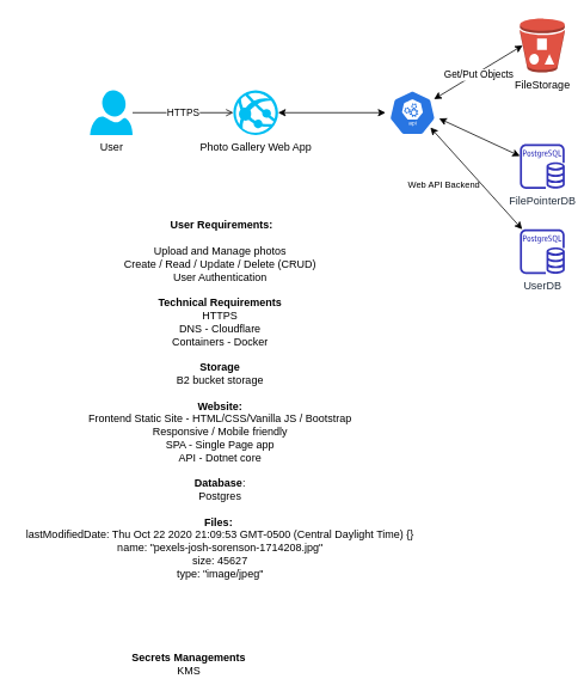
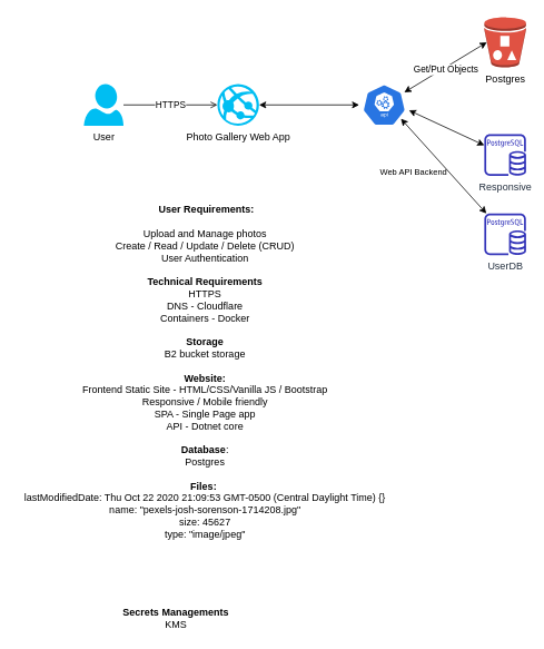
  <mxCell id="0" />
  <mxCell id="1" parent="0" />
  <mxCell id="2" value="&lt;b&gt;&amp;nbsp;User Requirements:&lt;br&gt;&lt;/b&gt;&amp;nbsp;&lt;br&gt;Upload and Manage photos&lt;br&gt;Create / Read / Update / Delete (CRUD)&lt;br&gt;User Authentication&lt;br&gt;&lt;br&gt;&lt;b&gt;Technical Requirements&lt;br&gt;&lt;/b&gt;HTTPS&lt;br&gt;DNS - Cloudflare&lt;br&gt;Containers - Docker&lt;br&gt;&lt;br&gt;&lt;b&gt;Storage&lt;/b&gt;&lt;br&gt;B2 bucket storage&lt;br&gt;&lt;br&gt;&lt;b&gt;Website:&lt;br&gt;&lt;/b&gt;Frontend Static Site - HTML/CSS/Vanilla JS / Bootstrap&lt;br&gt;Responsive / Mobile friendly&lt;br&gt;SPA - Single Page app&lt;br&gt;API - Dotnet core&lt;br&gt;&lt;br&gt;&lt;b&gt;Database&lt;/b&gt;:&lt;br&gt;Postgres&lt;br&gt;&lt;br&gt;&lt;b&gt;Files:&amp;nbsp;&lt;br&gt;&lt;/b&gt;&lt;span&gt;lastModifiedDate: Thu Oct 22 2020 21:09:53 GMT-0500 (Central Daylight Time) {}&lt;/span&gt;&lt;div&gt;name: &quot;pexels-josh-sorenson-1714208.jpg&quot;&lt;/div&gt;&lt;div&gt;size: 45627&lt;/div&gt;&lt;div&gt;type: &quot;image/jpeg&quot;&lt;/div&gt;" style="text;html=1;resizable=0;autosize=1;align=center;verticalAlign=middle;points=[];fillColor=none;strokeColor=none;rounded=0;" vertex="1" parent="1"><mxGeometry x="20" y="250" width="450" height="390" as="geometry" /></mxCell>
  <mxCell id="3" value="HTTPS" style="edgeStyle=orthogonalEdgeStyle;rounded=0;orthogonalLoop=1;jettySize=auto;html=1;entryX=0;entryY=0.5;entryDx=0;entryDy=0;entryPerimeter=0;endArrow=open;" edge="1" parent="1" source="4" target="5"><mxGeometry relative="1" as="geometry" /></mxCell>
  <mxCell id="4" value="User" style="verticalLabelPosition=bottom;html=1;verticalAlign=top;align=center;strokeColor=none;fillColor=#00BEF2;shape=mxgraph.azure.user;" vertex="1" parent="1"><mxGeometry x="100" y="100" width="47.5" height="50" as="geometry" /></mxCell>
  <mxCell id="5" value="Photo Gallery Web App" style="verticalLabelPosition=bottom;html=1;verticalAlign=top;align=center;strokeColor=none;fillColor=#00BEF2;shape=mxgraph.azure.azure_website;pointerEvents=1;" vertex="1" parent="1"><mxGeometry x="260" y="100" width="50" height="50" as="geometry" /></mxCell>
- <mxCell id="6" value="FileStorage" style="outlineConnect=0;dashed=0;verticalLabelPosition=bottom;verticalAlign=top;align=center;html=1;shape=mxgraph.aws3.bucket_with_objects;fillColor=#E05243;gradientColor=none;" vertex="1" parent="1"><mxGeometry x="580" y="20" width="50" height="60" as="geometry" /></mxCell>
+ <mxCell id="6" value="Postgres" style="outlineConnect=0;dashed=0;verticalLabelPosition=bottom;verticalAlign=top;align=center;html=1;shape=mxgraph.aws3.bucket_with_objects;fillColor=#E05243;gradientColor=none;" vertex="1" parent="1"><mxGeometry x="580" y="20" width="50" height="60" as="geometry" /></mxCell>
  <mxCell id="7" value="" style="endArrow=classic;startArrow=classic;html=1;entryX=0.06;entryY=0.5;entryDx=0;entryDy=0;entryPerimeter=0;exitX=0.9;exitY=0.2;exitDx=0;exitDy=0;exitPerimeter=0;" edge="1" parent="1" source="9" target="6"><mxGeometry width="50" height="50" relative="1" as="geometry"><mxPoint x="340" y="190" as="sourcePoint" /><mxPoint x="390" y="140" as="targetPoint" /></mxGeometry></mxCell>
  <mxCell id="8" value="Get/Put Objects" style="edgeLabel;html=1;align=center;verticalAlign=middle;resizable=0;points=[];" vertex="1" connectable="0" parent="7"><mxGeometry x="-0.014" y="-2" relative="1" as="geometry"><mxPoint as="offset" /></mxGeometry></mxCell>
  <mxCell id="9" value="" style="html=1;dashed=0;whitespace=wrap;fillColor=#2875E2;strokeColor=#ffffff;points=[[0.005,0.63,0],[0.1,0.2,0],[0.9,0.2,0],[0.5,0,0],[0.995,0.63,0],[0.72,0.99,0],[0.5,1,0],[0.28,0.99,0]];shape=mxgraph.kubernetes.icon;prIcon=api" vertex="1" parent="1"><mxGeometry x="430" y="100" width="60" height="50" as="geometry" /></mxCell>
  <mxCell id="10" value="" style="endArrow=classic;startArrow=classic;html=1;exitX=1;exitY=0.5;exitDx=0;exitDy=0;exitPerimeter=0;" edge="1" parent="1" source="5"><mxGeometry width="50" height="50" relative="1" as="geometry"><mxPoint x="340" y="170" as="sourcePoint" /><mxPoint x="430" y="125" as="targetPoint" /></mxGeometry></mxCell>
  <mxCell id="11" value="&lt;font style=&quot;font-size: 10px&quot;&gt;Web API Backend&lt;/font&gt;" style="text;html=1;resizable=0;autosize=1;align=center;verticalAlign=middle;points=[];fillColor=none;strokeColor=none;rounded=0;" vertex="1" parent="1"><mxGeometry x="445" y="195" width="100" height="20" as="geometry" /></mxCell>
- <mxCell id="12" value="FilePointerDB" style="outlineConnect=0;fontColor=#232F3E;gradientColor=none;fillColor=#3334B9;strokeColor=none;dashed=0;verticalLabelPosition=bottom;verticalAlign=top;align=center;html=1;fontSize=12;fontStyle=0;aspect=fixed;pointerEvents=1;shape=mxgraph.aws4.rds_postgresql_instance;" vertex="1" parent="1"><mxGeometry x="580" y="160" width="50" height="50" as="geometry" /></mxCell>
+ <mxCell id="12" value="Responsive" style="outlineConnect=0;fontColor=#232F3E;gradientColor=none;fillColor=#3334B9;strokeColor=none;dashed=0;verticalLabelPosition=bottom;verticalAlign=top;align=center;html=1;fontSize=12;fontStyle=0;aspect=fixed;pointerEvents=1;shape=mxgraph.aws4.rds_postgresql_instance;" vertex="1" parent="1"><mxGeometry x="580" y="160" width="50" height="50" as="geometry" /></mxCell>
  <mxCell id="13" value="UserDB" style="outlineConnect=0;fontColor=#232F3E;gradientColor=none;fillColor=#3334B9;strokeColor=none;dashed=0;verticalLabelPosition=bottom;verticalAlign=top;align=center;html=1;fontSize=12;fontStyle=0;aspect=fixed;pointerEvents=1;shape=mxgraph.aws4.rds_postgresql_instance;" vertex="1" parent="1"><mxGeometry x="580" y="255" width="50" height="50" as="geometry" /></mxCell>
  <mxCell id="14" value="" style="endArrow=classic;startArrow=classic;html=1;entryX=0.995;entryY=0.63;entryDx=0;entryDy=0;entryPerimeter=0;" edge="1" parent="1" source="12" target="9"><mxGeometry width="50" height="50" relative="1" as="geometry"><mxPoint x="490" y="280" as="sourcePoint" /><mxPoint x="540" y="230" as="targetPoint" /></mxGeometry></mxCell>
  <mxCell id="15" value="" style="endArrow=classic;startArrow=classic;html=1;entryX=0.833;entryY=0.83;entryDx=0;entryDy=0;entryPerimeter=0;" edge="1" parent="1" source="13" target="9"><mxGeometry width="50" height="50" relative="1" as="geometry"><mxPoint x="590" y="183.4" as="sourcePoint" /><mxPoint x="499.7" y="141.5" as="targetPoint" /></mxGeometry></mxCell>
  <mxCell id="16" value="&lt;b&gt;Secrets Managements&lt;/b&gt;&lt;br&gt;KMS" style="text;html=1;resizable=0;autosize=1;align=center;verticalAlign=middle;points=[];fillColor=none;strokeColor=none;rounded=0;" vertex="1" parent="1"><mxGeometry x="140" y="725" width="140" height="30" as="geometry" /></mxCell>
